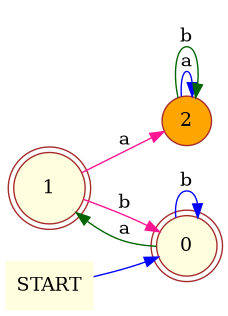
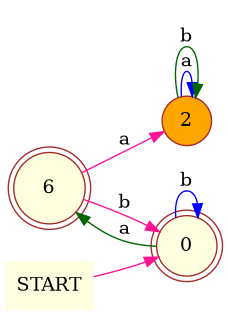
  digraph {
    rankdir=LR
    node [color=brown fillcolor=lightyellow shape=doublecircle style=filled]
    edge [color=deeppink]
    2 [fillcolor=orange shape=circle]
    0
-   1
+   1 [label=6]
    START [shape=none]
    2 -> 2 [color=blue label=a]
    2 -> 2 [color=darkgreen label=b]
    0 -> 0 [color=blue label=b]
    0 -> 1 [color=darkgreen label=a]
    1 -> 2 [label=a]
    1 -> 0 [label=b]
-   START -> 0 [color=blue]
+   START -> 0
  }
